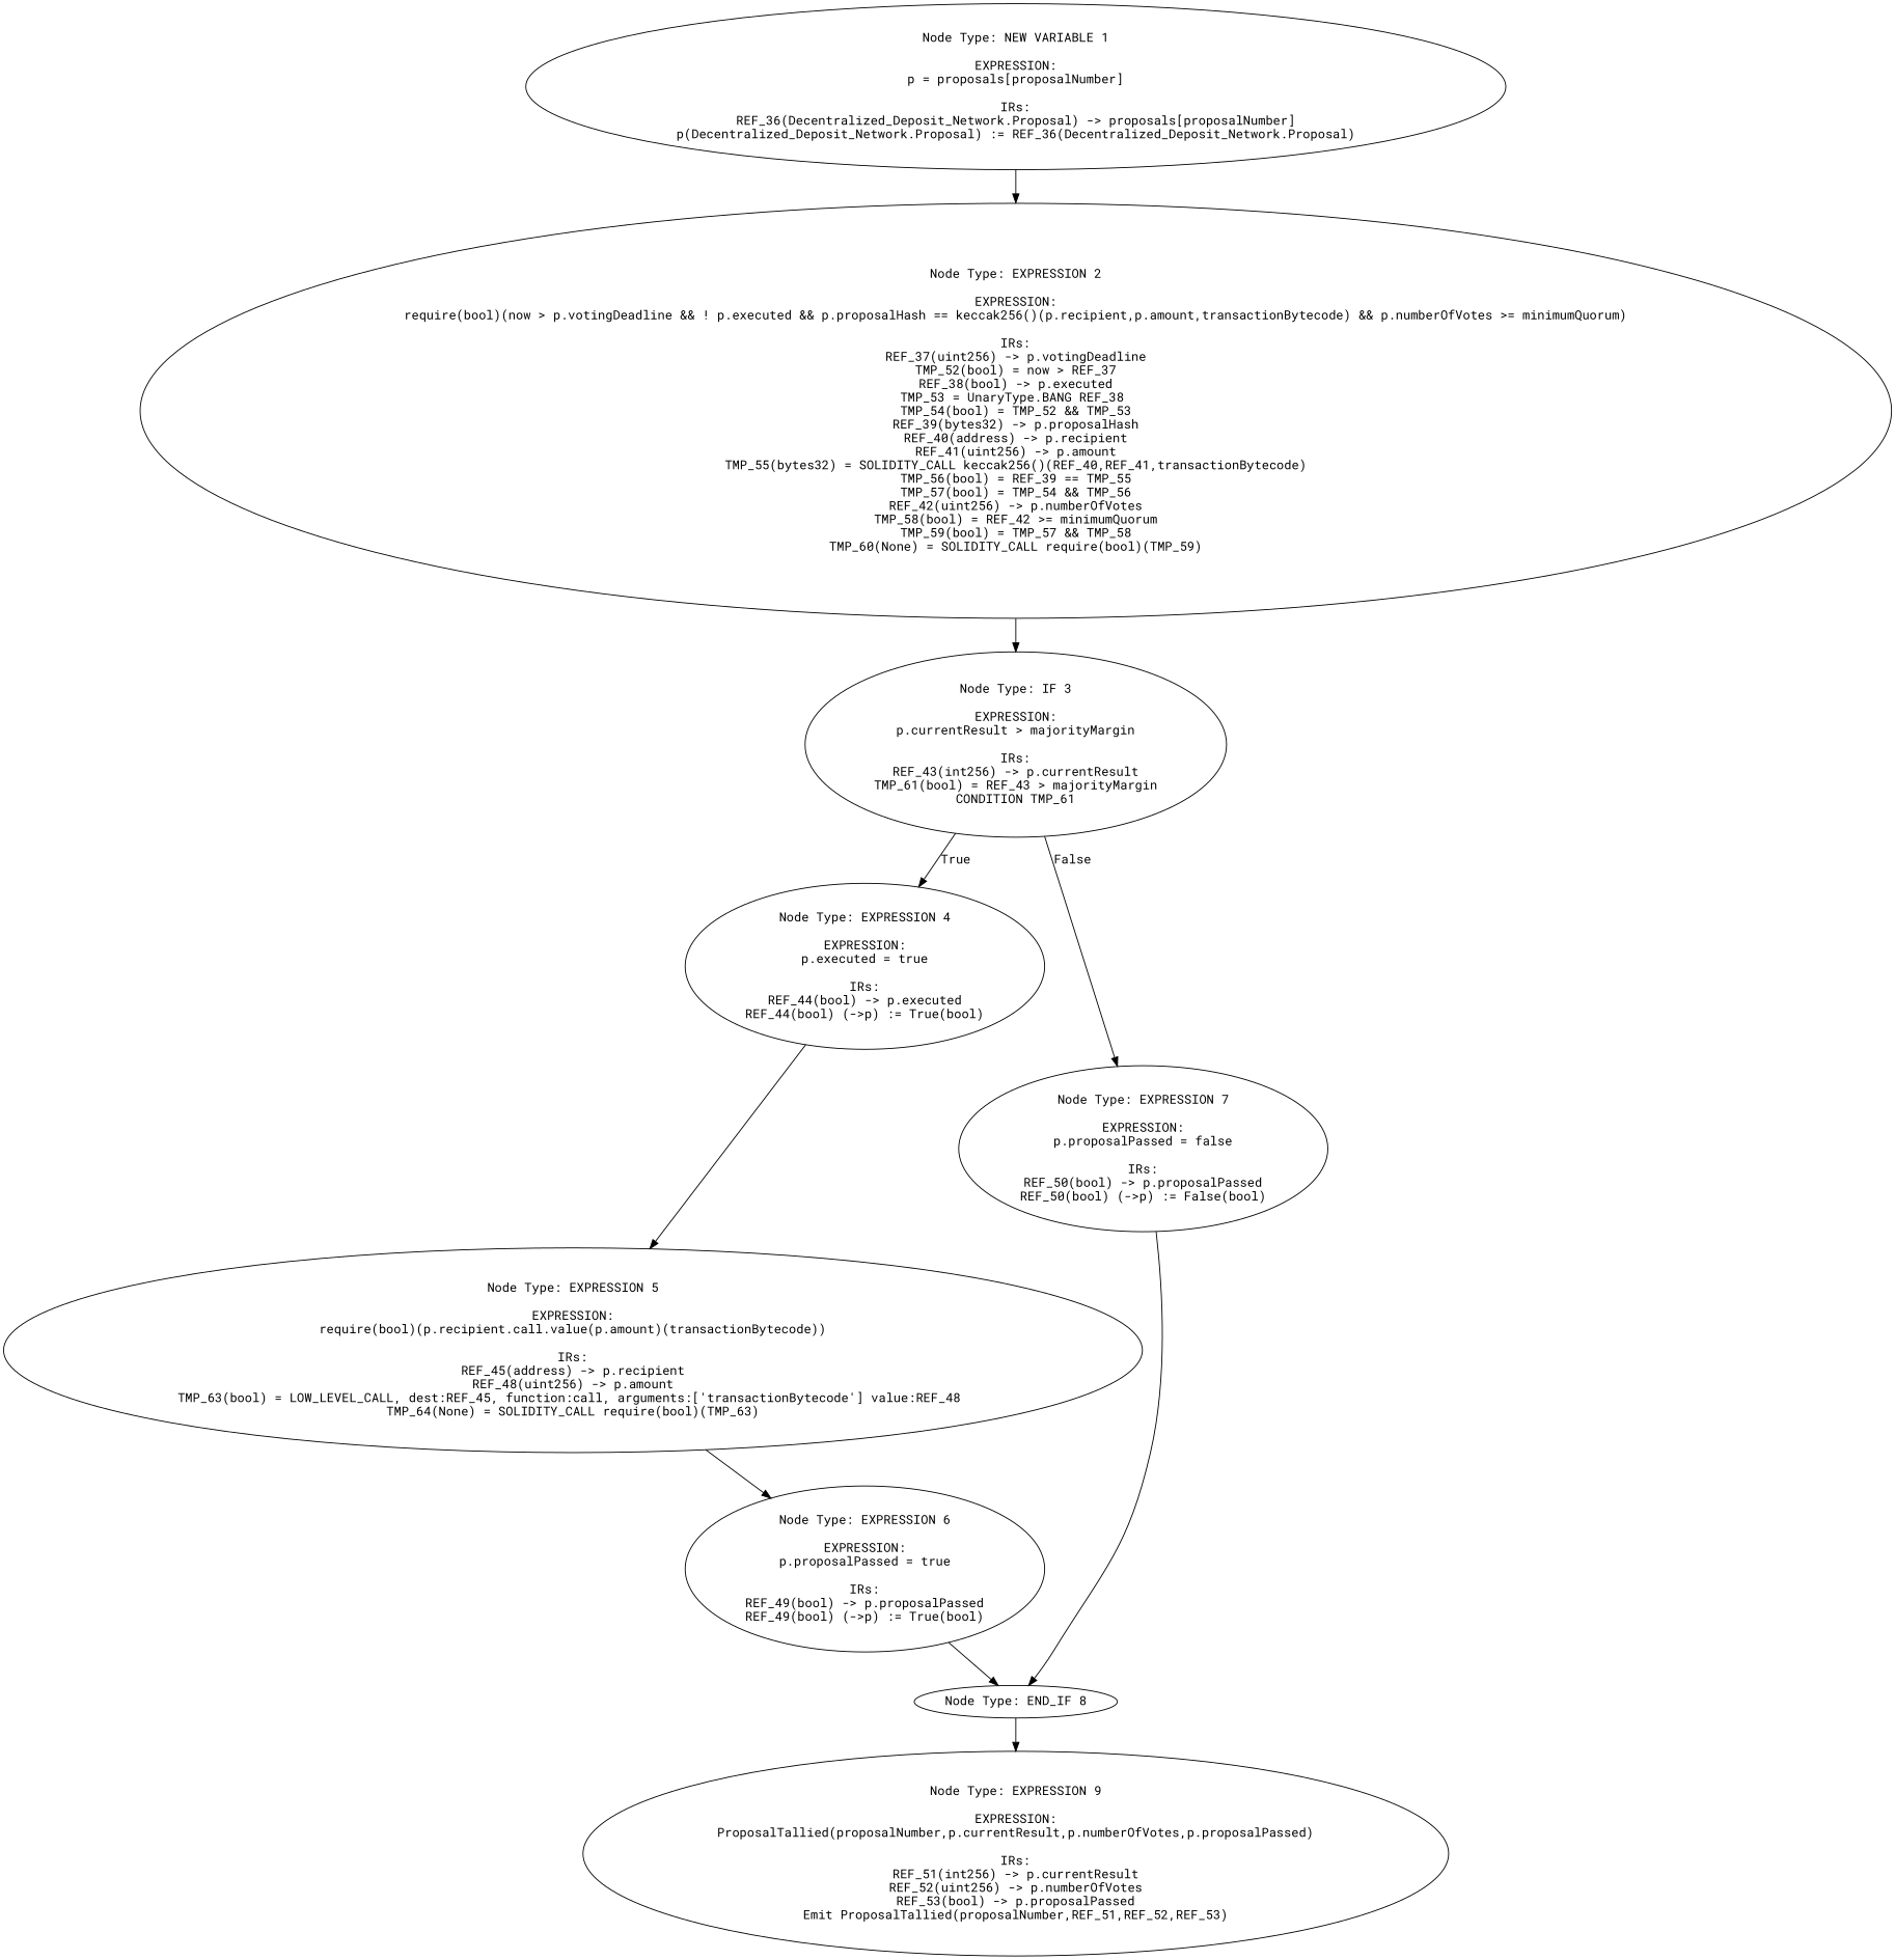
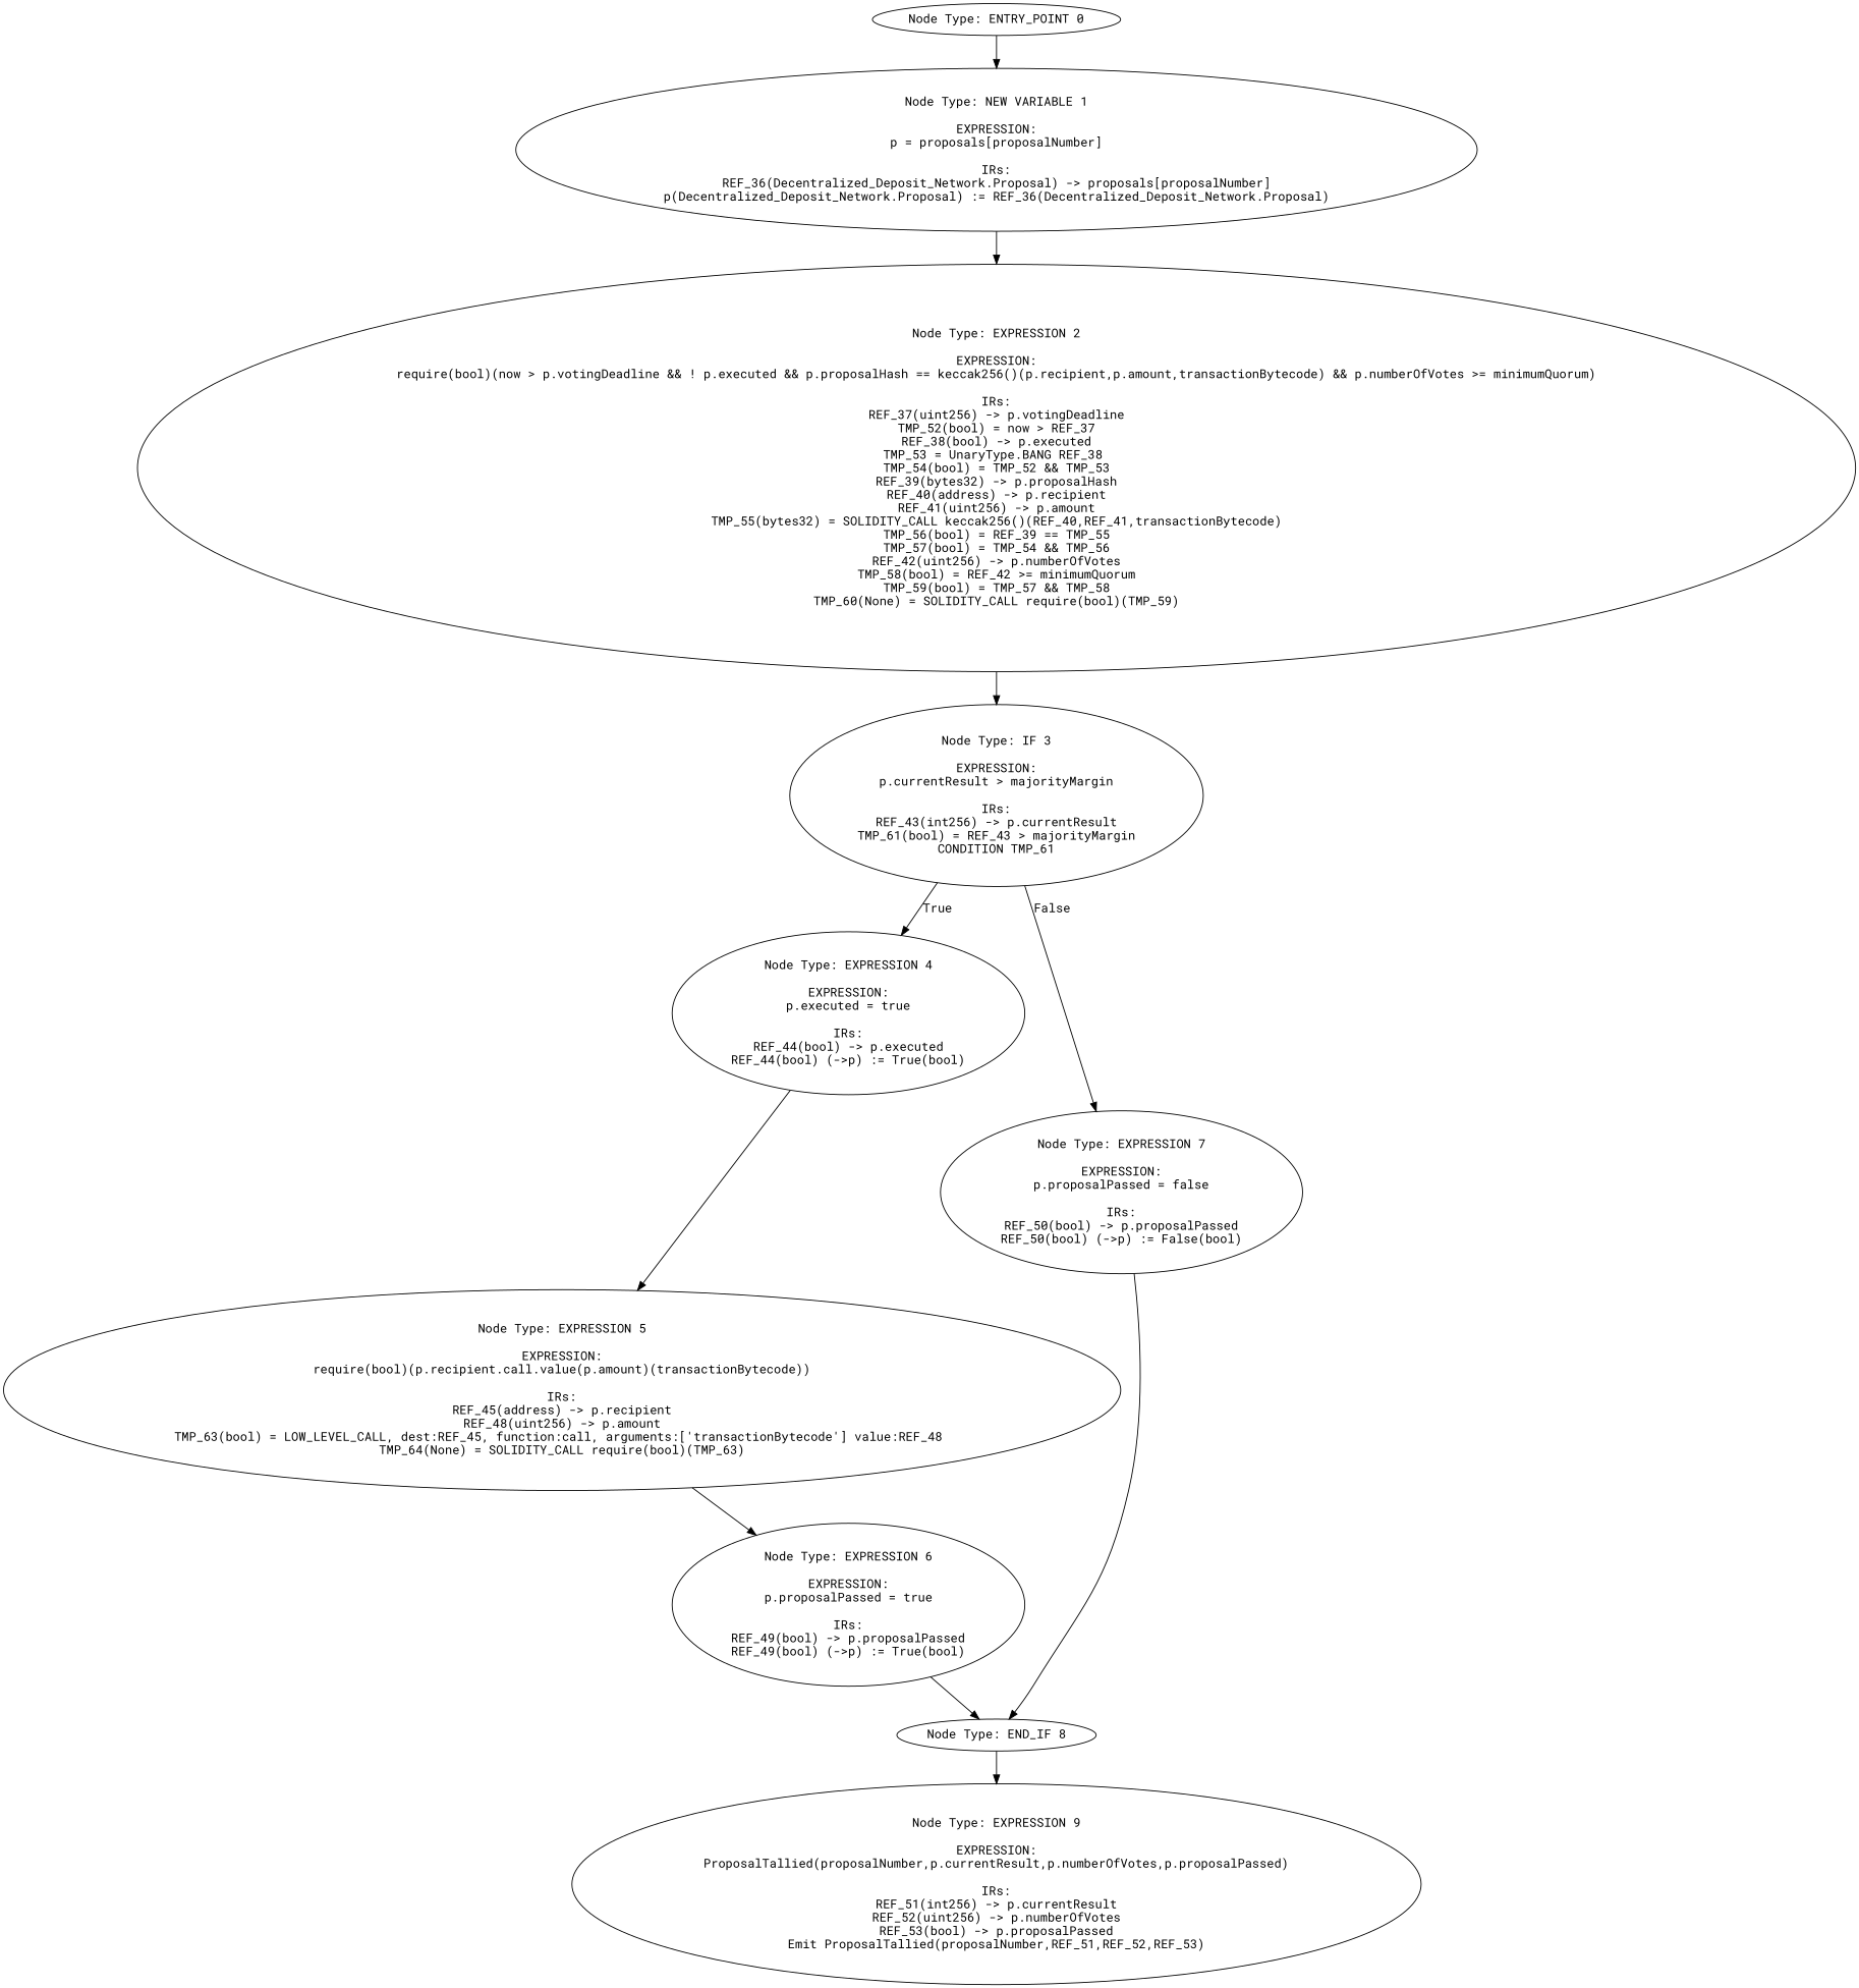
  digraph {
    fontname="Roboto Mono"
    node [fontname="Roboto Mono"]
    edge [fontname="Roboto Mono"]
+   n1 [label="Node Type: ENTRY_POINT 0\n"]
    n2 [label="Node Type: NEW VARIABLE 1\n\nEXPRESSION:\np = proposals[proposalNumber]\n\nIRs:\nREF_36(Decentralized_Deposit_Network.Proposal) -> proposals[proposalNumber]\np(Decentralized_Deposit_Network.Proposal) := REF_36(Decentralized_Deposit_Network.Proposal)"]
    n3 [label="Node Type: EXPRESSION 2\n\nEXPRESSION:\nrequire(bool)(now > p.votingDeadline && ! p.executed && p.proposalHash == keccak256()(p.recipient,p.amount,transactionBytecode) && p.numberOfVotes >= minimumQuorum)\n\nIRs:\nREF_37(uint256) -> p.votingDeadline\nTMP_52(bool) = now > REF_37\nREF_38(bool) -> p.executed\nTMP_53 = UnaryType.BANG REF_38 \nTMP_54(bool) = TMP_52 && TMP_53\nREF_39(bytes32) -> p.proposalHash\nREF_40(address) -> p.recipient\nREF_41(uint256) -> p.amount\nTMP_55(bytes32) = SOLIDITY_CALL keccak256()(REF_40,REF_41,transactionBytecode)\nTMP_56(bool) = REF_39 == TMP_55\nTMP_57(bool) = TMP_54 && TMP_56\nREF_42(uint256) -> p.numberOfVotes\nTMP_58(bool) = REF_42 >= minimumQuorum\nTMP_59(bool) = TMP_57 && TMP_58\nTMP_60(None) = SOLIDITY_CALL require(bool)(TMP_59)"]
    n4 [label="Node Type: IF 3\n\nEXPRESSION:\np.currentResult > majorityMargin\n\nIRs:\nREF_43(int256) -> p.currentResult\nTMP_61(bool) = REF_43 > majorityMargin\nCONDITION TMP_61"]
    n5 [label="Node Type: EXPRESSION 4\n\nEXPRESSION:\np.executed = true\n\nIRs:\nREF_44(bool) -> p.executed\nREF_44(bool) (->p) := True(bool)"]
    n6 [label="Node Type: EXPRESSION 7\n\nEXPRESSION:\np.proposalPassed = false\n\nIRs:\nREF_50(bool) -> p.proposalPassed\nREF_50(bool) (->p) := False(bool)"]
    n7 [label="Node Type: EXPRESSION 5\n\nEXPRESSION:\nrequire(bool)(p.recipient.call.value(p.amount)(transactionBytecode))\n\nIRs:\nREF_45(address) -> p.recipient\nREF_48(uint256) -> p.amount\nTMP_63(bool) = LOW_LEVEL_CALL, dest:REF_45, function:call, arguments:['transactionBytecode'] value:REF_48 \nTMP_64(None) = SOLIDITY_CALL require(bool)(TMP_63)"]
    n8 [label="Node Type: END_IF 8\n"]
    n9 [label="Node Type: EXPRESSION 6\n\nEXPRESSION:\np.proposalPassed = true\n\nIRs:\nREF_49(bool) -> p.proposalPassed\nREF_49(bool) (->p) := True(bool)"]
    n10 [label="Node Type: EXPRESSION 9\n\nEXPRESSION:\nProposalTallied(proposalNumber,p.currentResult,p.numberOfVotes,p.proposalPassed)\n\nIRs:\nREF_51(int256) -> p.currentResult\nREF_52(uint256) -> p.numberOfVotes\nREF_53(bool) -> p.proposalPassed\nEmit ProposalTallied(proposalNumber,REF_51,REF_52,REF_53)"]
+   n1 -> n2
    n2 -> n3
    n3 -> n4
    n4 -> n5 [label=True]
    n4 -> n6 [label=False]
    n5 -> n7
    n6 -> n8
    n7 -> n9
    n8 -> n10
    n9 -> n8
  }
